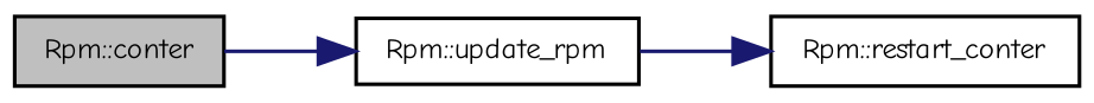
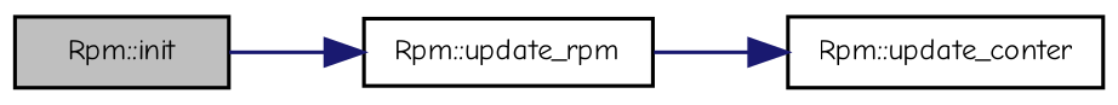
  digraph {
    fontname="Comic Neue"
    rankdir=LR
    node [color=black fontname="Comic Neue" fontsize=8 shape=record]
    edge [color=midnightblue fontname="Comic Neue" fontsize=8 labelfontname=DejaVuSansMono labelfontsize=8 style=solid]
-   n1 [fillcolor=grey75 fontcolor=black height=0.2 label="Rpm::conter" style=filled width=0.4]
+   n1 [fillcolor=grey75 fontcolor=black height=0.2 label="Rpm::init" style=filled width=0.4]
    n2 [height=0.2 label="Rpm::update_rpm" width=0.4]
-   n3 [height=0.2 label="Rpm::restart_conter" width=0.4]
+   n3 [height=0.2 label="Rpm::update_conter" width=0.4]
    n1 -> n2
    n2 -> n3
  }
